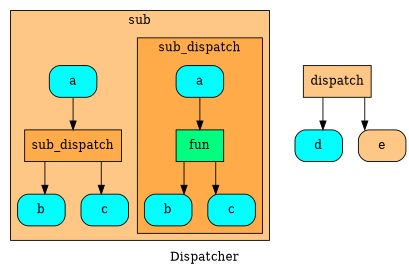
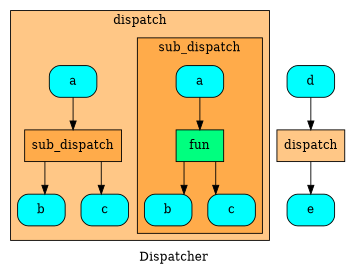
  digraph {
    label=Dispatcher
    splines=ortho
    node [fillcolor=cyan shape=Mrecord style=filled]
    n1 [label="{ a  }"]
    n2 [fillcolor=springgreen label="{ fun  }" shape=record]
    n3 [label="{ b  }"]
    n4 [label="{ c  }"]
    n5 [fillcolor="#FF8F0F80" label="{ sub_dispatch  }" shape=record]
    n6 [label="{ b  }"]
    n7 [label="{ c  }"]
    n8 [label="{ a  }"]
    n9 [label="{ d  }"]
    n10 [fillcolor="#FF8F0F80" label="{ dispatch  }" shape=record]
-   n11 [fillcolor="#FF8F0F80" label="{ e  }"]
+   n11 [label="{ e  }"]
    subgraph cluster_1 {
      fillcolor="#FF8F0F80"
-     label=sub
+     label=dispatch
      style=filled
      n5
      n6
      n7
      n8
      subgraph cluster_2 {
        fillcolor="#FF8F0F80"
        label=sub_dispatch
        style=filled
        n1
        n2
        n3
        n4
      }
    }
    n1 -> n2
    n2 -> n3
    n2 -> n4
    n5 -> n6
    n5 -> n7
    n8 -> n5
-   n10 -> n9
+   n9 -> n10
    n10 -> n11
  }
